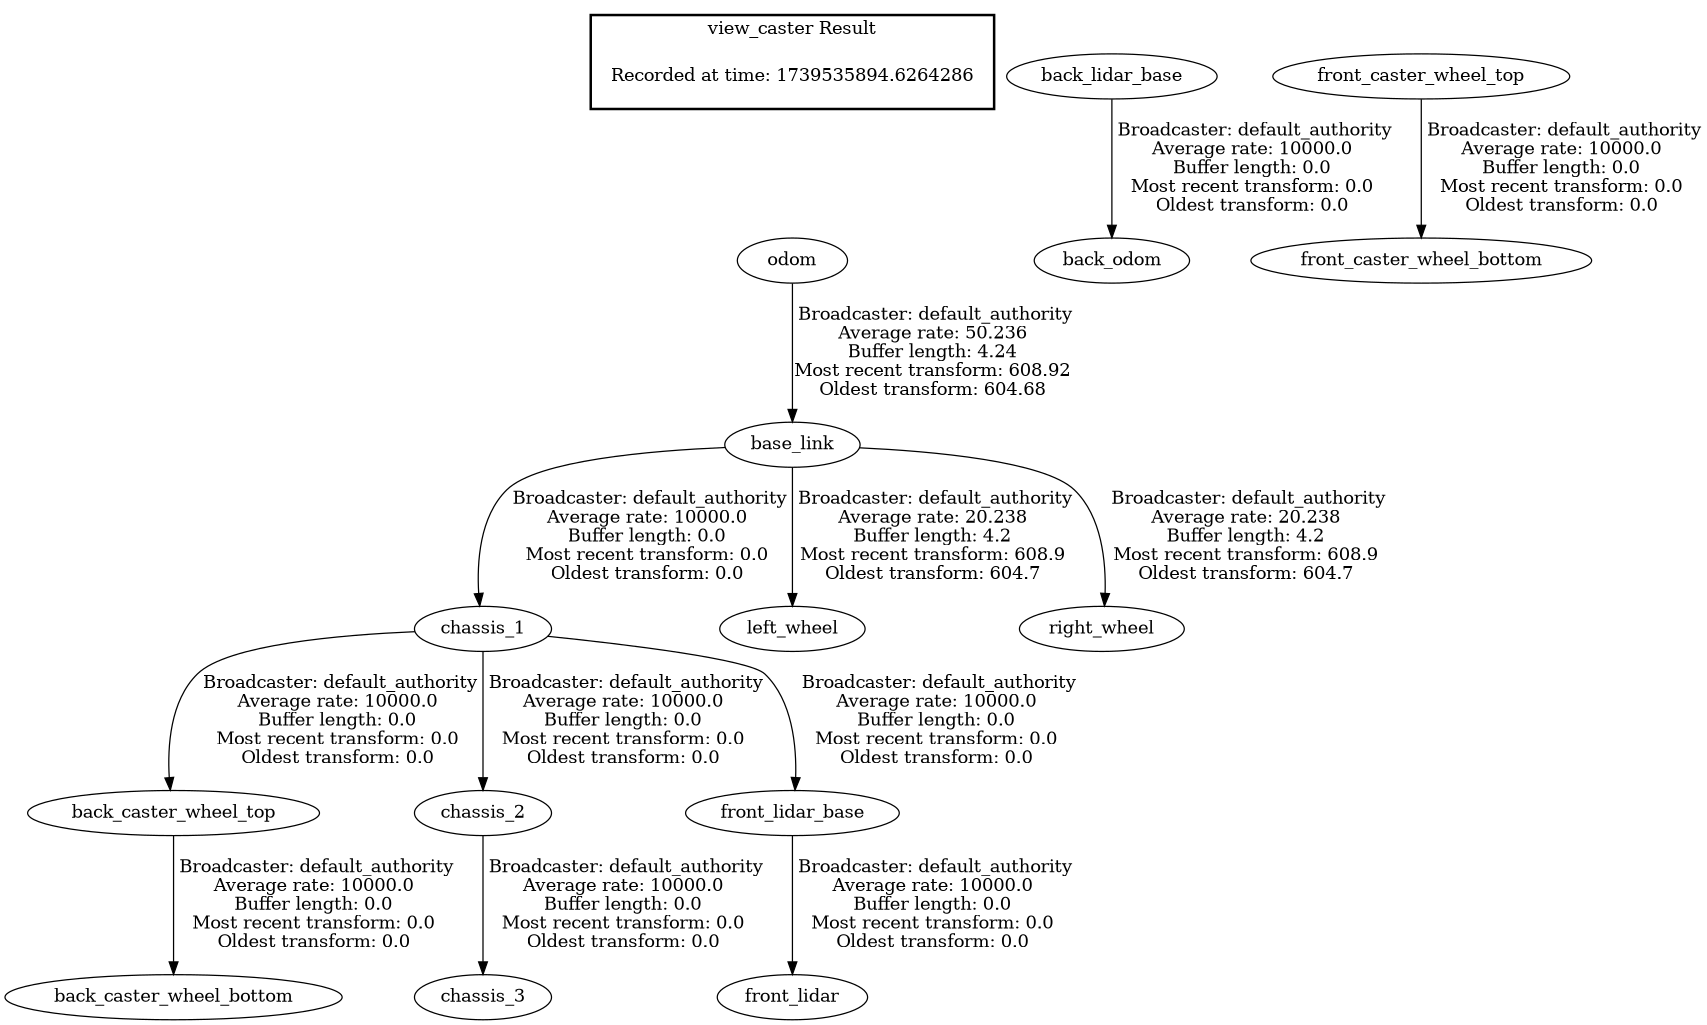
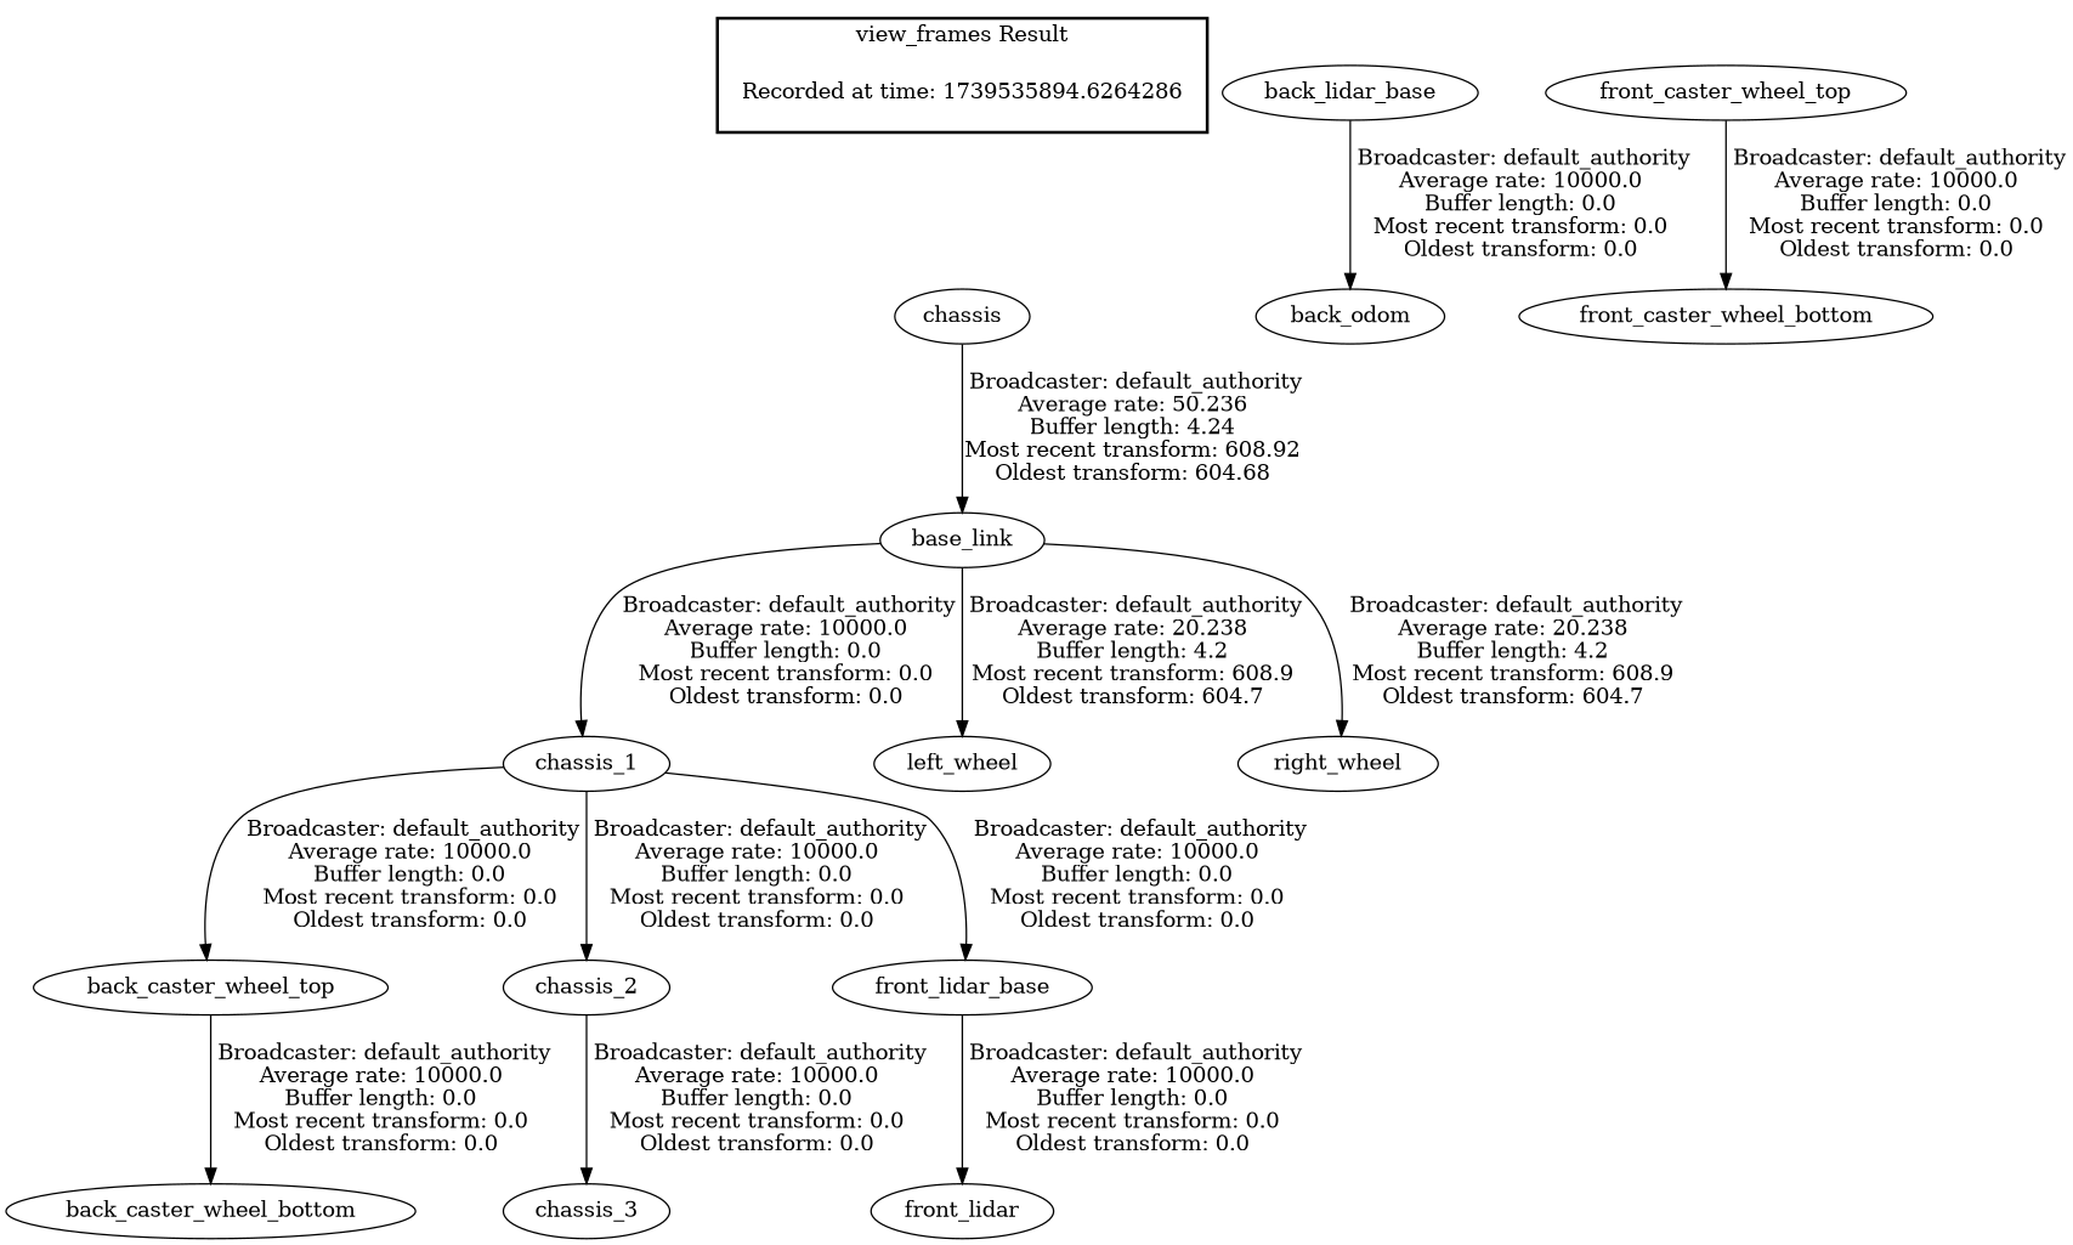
  digraph {
    "Recorded at time: 1739535894.6264286" [shape=plaintext]
-   odom
+   odom [label=chassis]
    base_link
    chassis_1
    left_wheel
    right_wheel
    back_caster_wheel_top
    chassis_2
    front_lidar_base
    n10 [label=back_odom]
    back_lidar_base
    front_caster_wheel_top
    front_caster_wheel_bottom
    back_caster_wheel_bottom
    chassis_3
    front_lidar
    subgraph cluster_1 {
      color=black
-     label="view_caster Result"
+     label="view_frames Result"
      style=bold
      "Recorded at time: 1739535894.6264286"
    }
    "Recorded at time: 1739535894.6264286" -> odom [style=invis]
    odom -> base_link [label=" Broadcaster: default_authority\nAverage rate: 50.236\nBuffer length: 4.24\nMost recent transform: 608.92\nOldest transform: 604.68\n"]
    base_link -> chassis_1 [label=" Broadcaster: default_authority\nAverage rate: 10000.0\nBuffer length: 0.0\nMost recent transform: 0.0\nOldest transform: 0.0\n"]
    base_link -> left_wheel [label=" Broadcaster: default_authority\nAverage rate: 20.238\nBuffer length: 4.2\nMost recent transform: 608.9\nOldest transform: 604.7\n"]
    base_link -> right_wheel [label=" Broadcaster: default_authority\nAverage rate: 20.238\nBuffer length: 4.2\nMost recent transform: 608.9\nOldest transform: 604.7\n"]
    chassis_1 -> back_caster_wheel_top [label=" Broadcaster: default_authority\nAverage rate: 10000.0\nBuffer length: 0.0\nMost recent transform: 0.0\nOldest transform: 0.0\n"]
    chassis_1 -> chassis_2 [label=" Broadcaster: default_authority\nAverage rate: 10000.0\nBuffer length: 0.0\nMost recent transform: 0.0\nOldest transform: 0.0\n"]
    chassis_1 -> front_lidar_base [label=" Broadcaster: default_authority\nAverage rate: 10000.0\nBuffer length: 0.0\nMost recent transform: 0.0\nOldest transform: 0.0\n"]
    back_caster_wheel_top -> back_caster_wheel_bottom [label=" Broadcaster: default_authority\nAverage rate: 10000.0\nBuffer length: 0.0\nMost recent transform: 0.0\nOldest transform: 0.0\n"]
    chassis_2 -> chassis_3 [label=" Broadcaster: default_authority\nAverage rate: 10000.0\nBuffer length: 0.0\nMost recent transform: 0.0\nOldest transform: 0.0\n"]
    front_lidar_base -> front_lidar [label=" Broadcaster: default_authority\nAverage rate: 10000.0\nBuffer length: 0.0\nMost recent transform: 0.0\nOldest transform: 0.0\n"]
    back_lidar_base -> n10 [label=" Broadcaster: default_authority\nAverage rate: 10000.0\nBuffer length: 0.0\nMost recent transform: 0.0\nOldest transform: 0.0\n"]
    front_caster_wheel_top -> front_caster_wheel_bottom [label=" Broadcaster: default_authority\nAverage rate: 10000.0\nBuffer length: 0.0\nMost recent transform: 0.0\nOldest transform: 0.0\n"]
  }
